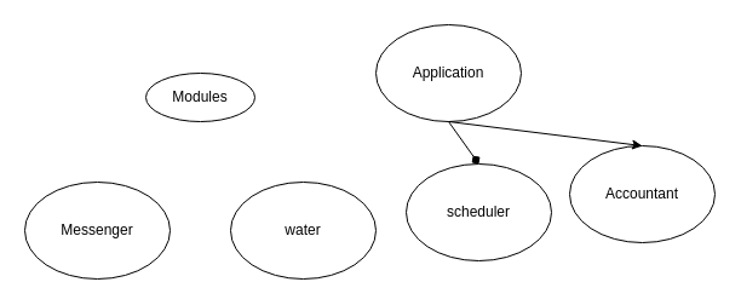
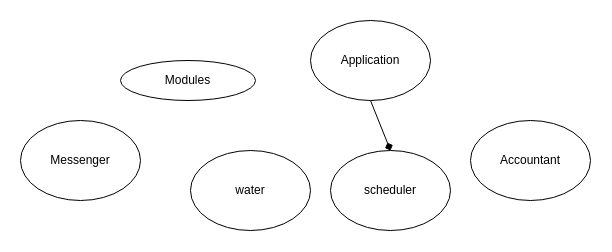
  <mxCell id="0" />
  <mxCell id="1" parent="0" />
  <mxCell id="2" value="Application" style="ellipse;whiteSpace=wrap;html=1;" vertex="1" parent="1"><mxGeometry x="310" y="20" width="120" height="80" as="geometry" /></mxCell>
  <mxCell id="3" value="Accountant" style="ellipse;whiteSpace=wrap;html=1;" vertex="1" parent="1"><mxGeometry x="470" y="120" width="120" height="80" as="geometry" /></mxCell>
- <mxCell id="4" value="scheduler" style="ellipse;whiteSpace=wrap;html=1;" vertex="1" parent="1"><mxGeometry x="335" y="135" width="120" height="80" as="geometry" /></mxCell>
+ <mxCell id="4" value="scheduler" style="ellipse;whiteSpace=wrap;html=1;" vertex="1" parent="1"><mxGeometry x="330" y="150" width="120" height="80" as="geometry" /></mxCell>
  <mxCell id="5" value="water" style="ellipse;whiteSpace=wrap;html=1;" vertex="1" parent="1"><mxGeometry x="190" y="150" width="120" height="80" as="geometry" /></mxCell>
- <mxCell id="6" value="Messenger" style="ellipse;whiteSpace=wrap;html=1;" vertex="1" parent="1"><mxGeometry x="20" y="150" width="120" height="80" as="geometry" /></mxCell>
- <mxCell id="7" value="Modules" style="ellipse;whiteSpace=wrap;html=1;" vertex="1" parent="1"><mxGeometry x="120" y="60" width="90" height="40" as="geometry" /></mxCell>
+ <mxCell id="6" value="Messenger" style="ellipse;whiteSpace=wrap;html=1;" vertex="1" parent="1"><mxGeometry x="20" y="120" width="120" height="80" as="geometry" /></mxCell>
+ <mxCell id="7" value="Modules" style="ellipse;whiteSpace=wrap;html=1;" vertex="1" parent="1"><mxGeometry x="120" y="60" width="135" height="40" as="geometry" /></mxCell>
  <mxCell id="8" value="" style="endArrow=diamond;html=1;rounded=0;exitX=0.5;exitY=1;exitDx=0;exitDy=0;entryX=0.5;entryY=0;entryDx=0;entryDy=0;" edge="1" parent="1" source="2" target="4"><mxGeometry width="50" height="50" relative="1" as="geometry"><mxPoint x="395" y="130" as="sourcePoint" /><mxPoint x="445" y="80" as="targetPoint" /></mxGeometry></mxCell>
- <mxCell id="9" value="" style="endArrow=classic;html=1;rounded=0;exitX=0.5;exitY=1;exitDx=0;exitDy=0;entryX=0.5;entryY=0;entryDx=0;entryDy=0;" edge="1" parent="1" source="2" target="3"><mxGeometry width="50" height="50" relative="1" as="geometry"><mxPoint x="400" y="110" as="sourcePoint" /><mxPoint x="400" y="160" as="targetPoint" /></mxGeometry></mxCell>
